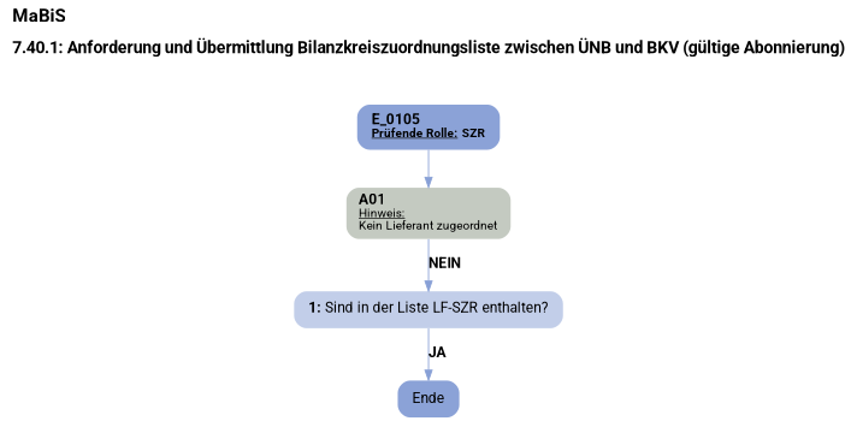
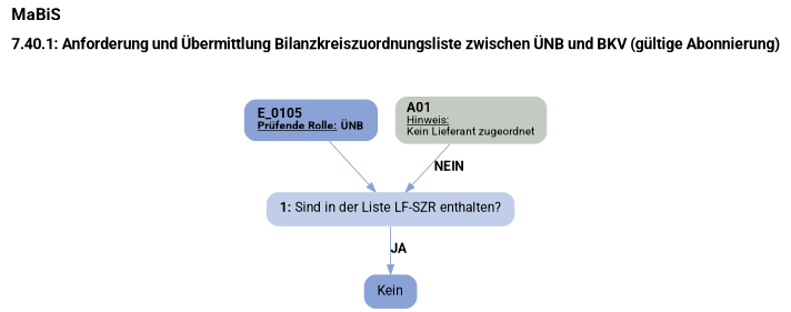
  digraph {
    concentrate=true
    fontname="Roboto, sans-serif"
    label=<<B><FONT POINT-SIZE="18">MaBiS</FONT></B><BR align="left"/><BR/><B><FONT POINT-SIZE="16">7.40.1: Anforderung und Übermittlung Bilanzkreiszuordnungsliste zwischen ÜNB und BKV (gültige Abonnierung)</FONT></B><BR align="left"/><BR/><BR/><BR/>>
    labelloc=t
    pack=true
    packmode=array
    rankdir=TB
    node [fillcolor="#8ba2d7" fontname="Roboto, sans-serif" margin="0.2,0.12" penwidth=0.0 shape=box style="filled,rounded"]
    edge [color="#88a0d6" fontname="Roboto, sans-serif"]
-   n1 [label=<<B>E_0105</B><BR align="left"/><FONT point-size="12"><B><U>Prüfende Rolle:</U> SZR</B></FONT><BR align="center"/>>]
+   n1 [label=<<B>E_0105</B><BR align="left"/><FONT point-size="12"><B><U>Prüfende Rolle:</U> ÜNB</B></FONT><BR align="center"/>>]
    n2 [fillcolor="#c2cee9" label=<<B>1: </B>Sind in der Liste LF-SZR enthalten?<BR align="left"/>>]
-   n3 [label=Ende]
+   n3 [label=Kein]
    n4 [fillcolor="#c4cac1" label=<<B>A01</B><BR align="left"/><FONT point-size="12"><U>Hinweis:</U><BR align="left"/>Kein Lieferant zugeordnet<BR align="left"/></FONT>> margin="0.17,0.08"]
-   n1 -> n4 [fontname=""]
+   n1 -> n2 [fontname=""]
    n2 -> n3 [label=<<B>JA</B>>]
    n4 -> n2 [label=<<B>NEIN</B>>]
  }
